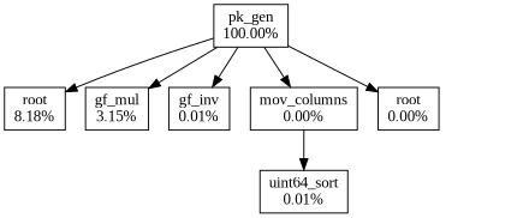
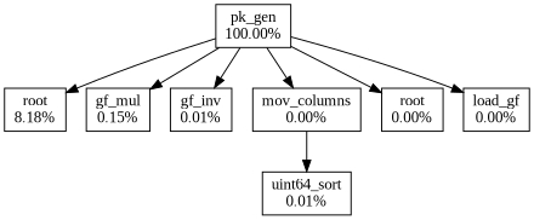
  digraph {
    fontname="Liberation Serif"
    node [fontname="Liberation Serif" shape=box]
    edge [fontname="Liberation Serif"]
    n1 [label="pk_gen\n100.00%"]
    n2 [label="root\n8.18%"]
-   n3 [label="gf_mul\n3.15%"]
+   n3 [label="gf_mul\n0.15%"]
    n4 [label="uint64_sort\n0.01%"]
    n5 [label="gf_inv\n0.01%"]
    n6 [label="mov_columns\n0.00%"]
    n7 [label="root\n0.00%"]
+   n8 [label="load_gf\n0.00%"]
    subgraph sub_1 {
      n1
      n2
      n3
      n4
      n5
      n6
      n7
+     n8
    }
    n1 -> n2
    n1 -> n3
    n1 -> n5
    n1 -> n6
    n1 -> n7
+   n1 -> n8
    n6 -> n4
  }
